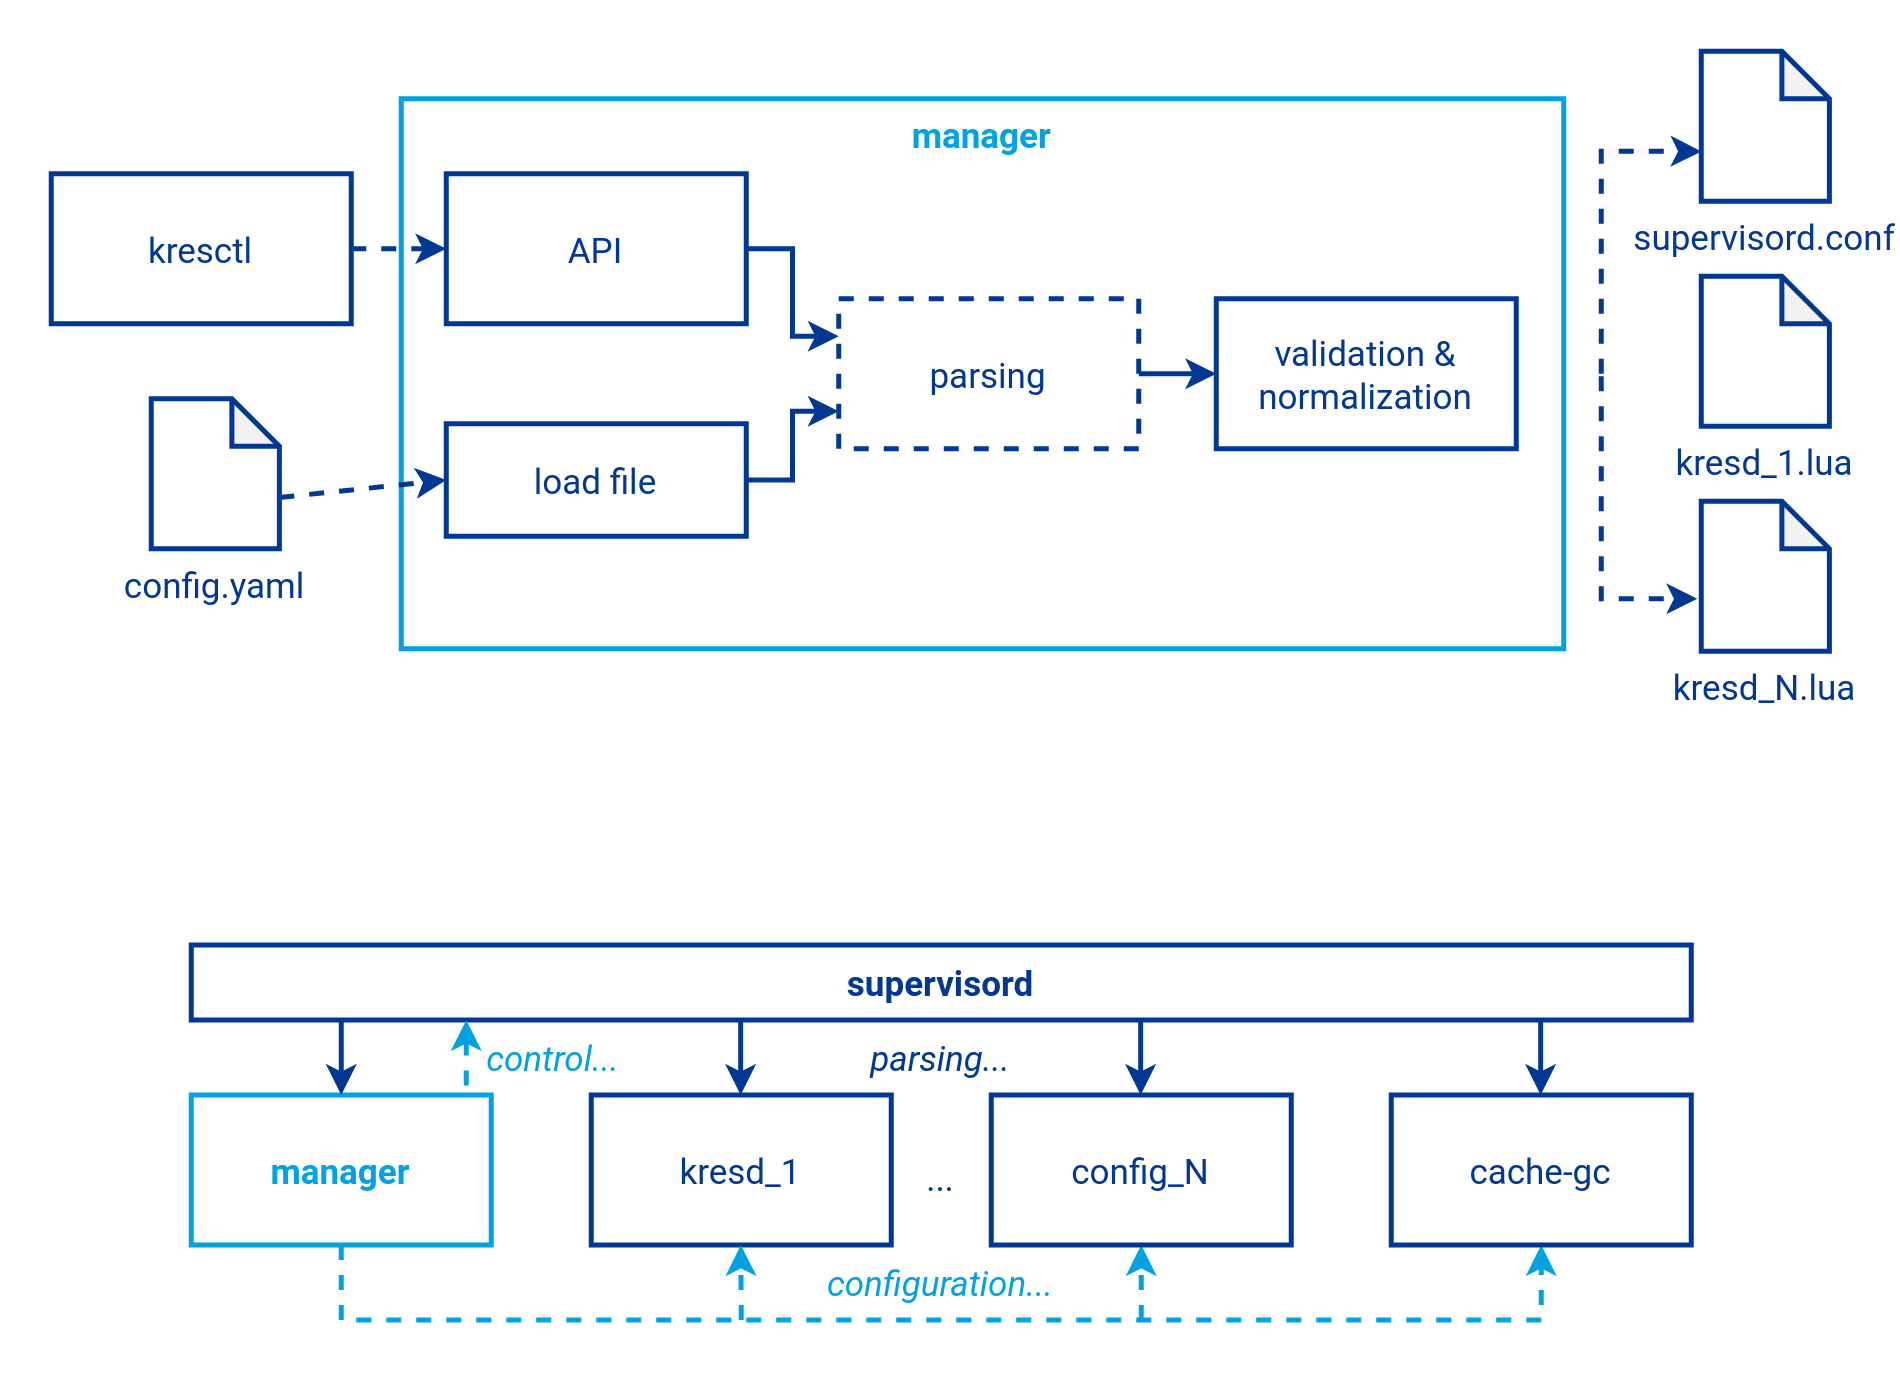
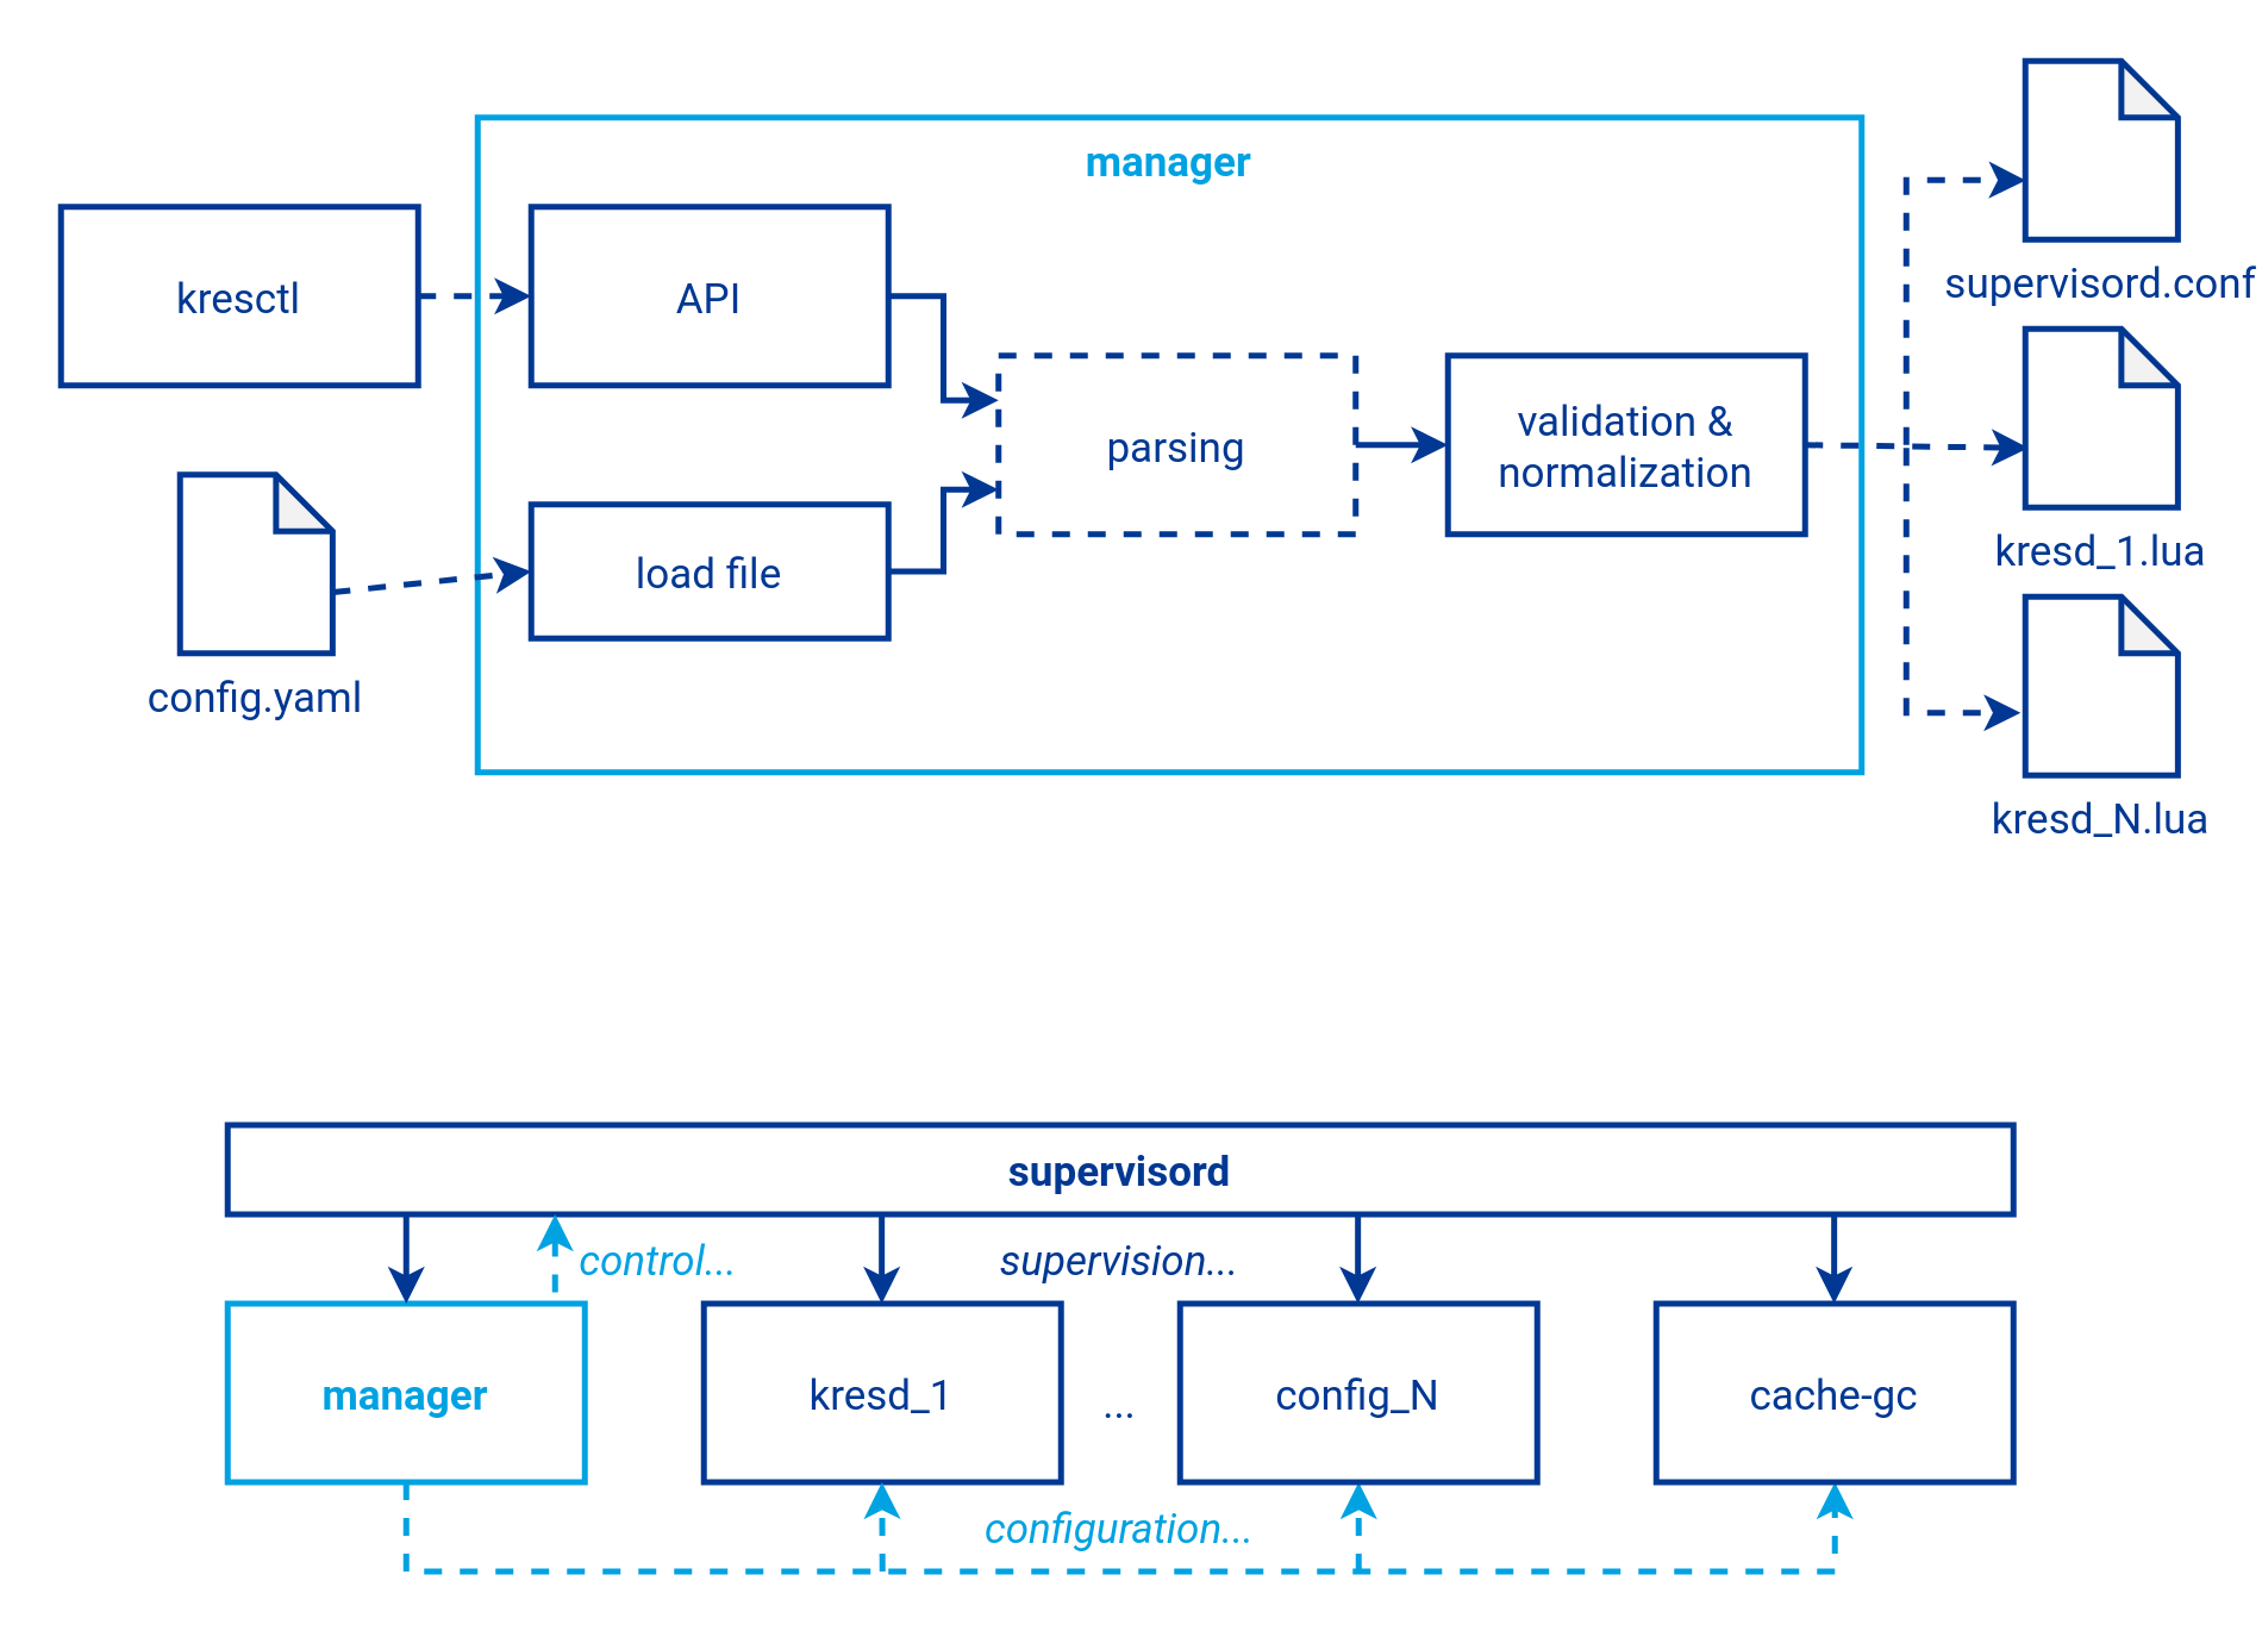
  <mxCell id="0" />
  <mxCell id="1" parent="0" />
  <mxCell id="2" value="manager" style="rounded=0;fillColor=none;verticalAlign=top;strokeWidth=2;strokeColor=#00A2E2;fontFamily=Roboto;fontSource=https%3A%2F%2Ffonts.googleapis.com%2Fcss%3Ffamily%3DRoboto;fontColor=#00A2E2;fontStyle=1;fontSize=14;" vertex="1" parent="1"><mxGeometry x="160" y="39" width="465" height="220" as="geometry" /></mxCell>
  <mxCell id="3" value="" style="edgeStyle=orthogonalEdgeStyle;rounded=0;orthogonalLoop=1;jettySize=auto;entryX=0.5;entryY=1;entryDx=0;entryDy=0;dashed=1;strokeColor=#00a2e2;fontColor=#003893;fontSize=14;strokeWidth=2;fontFamily=Roboto;fontSource=https%3A%2F%2Ffonts.googleapis.com%2Fcss%3Ffamily%3DRoboto;" edge="1" parent="1" target="6"><mxGeometry relative="1" as="geometry"><mxPoint x="456" y="527.5" as="sourcePoint" /></mxGeometry></mxCell>
  <mxCell id="4" value="" style="edgeStyle=orthogonalEdgeStyle;rounded=0;orthogonalLoop=1;jettySize=auto;entryX=0.5;entryY=1;entryDx=0;entryDy=0;dashed=1;strokeColor=#00a2e2;fontColor=#003893;fontSize=14;strokeWidth=2;exitX=0.5;exitY=1;exitDx=0;exitDy=0;fontFamily=Roboto;fontSource=https%3A%2F%2Ffonts.googleapis.com%2Fcss%3Ffamily%3DRoboto;" edge="1" parent="1" source="5" target="8"><mxGeometry relative="1" as="geometry"><mxPoint x="136" y="507.5" as="sourcePoint" /><mxPoint x="616" y="507.5" as="targetPoint" /><Array as="points"><mxPoint x="136" y="527.5" /><mxPoint x="616" y="527.5" /></Array></mxGeometry></mxCell>
  <mxCell id="5" value="manager" style="rounded=0;strokeColor=#00A2E2;fontColor=#00A2E2;fontSize=14;strokeWidth=2;fontFamily=Roboto;fontSource=https%3A%2F%2Ffonts.googleapis.com%2Fcss%3Ffamily%3DRoboto;fontStyle=1;fillColor=none;" vertex="1" parent="1"><mxGeometry x="76" y="437.5" width="120" height="60" as="geometry" /></mxCell>
  <mxCell id="6" value="config_N" style="rounded=0;strokeColor=#003893;fontColor=#003893;fontSize=14;strokeWidth=2;fontFamily=Roboto;fontSource=https%3A%2F%2Ffonts.googleapis.com%2Fcss%3Ffamily%3DRoboto;fillColor=none;" vertex="1" parent="1"><mxGeometry x="396" y="437.5" width="120" height="60" as="geometry" /></mxCell>
  <mxCell id="7" value="..." style="text;align=center;verticalAlign=middle;resizable=0;points=[];autosize=1;strokeColor=none;fillColor=none;fontColor=#003893;fontSize=14;strokeWidth=2;fontFamily=Roboto;fontSource=https%3A%2F%2Ffonts.googleapis.com%2Fcss%3Ffamily%3DRoboto;" vertex="1" parent="1"><mxGeometry x="361" y="455.5" width="30" height="30" as="geometry" /></mxCell>
  <mxCell id="8" value="cache-gc" style="rounded=0;strokeColor=#003893;fontColor=#003893;fontSize=14;strokeWidth=2;fontFamily=Roboto;fontSource=https%3A%2F%2Ffonts.googleapis.com%2Fcss%3Ffamily%3DRoboto;fillColor=none;" vertex="1" parent="1"><mxGeometry x="556" y="437.5" width="120" height="60" as="geometry" /></mxCell>
  <mxCell id="9" value="supervisord" style="rounded=0;strokeColor=#003893;fontColor=#003893;fontSize=14;strokeWidth=2;fontFamily=Roboto;fontSource=https%3A%2F%2Ffonts.googleapis.com%2Fcss%3Ffamily%3DRoboto;fillColor=none;fontStyle=1" vertex="1" parent="1"><mxGeometry x="76" y="377.5" width="600" height="30" as="geometry" /></mxCell>
  <mxCell id="10" value="kresd_1" style="rounded=0;strokeColor=#003893;fontColor=#003893;fontSize=14;strokeWidth=2;fontFamily=Roboto;fontSource=https%3A%2F%2Ffonts.googleapis.com%2Fcss%3Ffamily%3DRoboto;fillColor=none;" vertex="1" parent="1"><mxGeometry x="236" y="437.5" width="120" height="60" as="geometry" /></mxCell>
  <mxCell id="11" value="" style="endArrow=classic;rounded=0;entryX=0.5;entryY=0;entryDx=0;entryDy=0;strokeColor=#003893;fontColor=#003893;fontSize=14;strokeWidth=2;fontFamily=Roboto;fontSource=https%3A%2F%2Ffonts.googleapis.com%2Fcss%3Ffamily%3DRoboto;" edge="1" parent="1" target="5"><mxGeometry width="50" height="50" relative="1" as="geometry"><mxPoint x="136" y="407.5" as="sourcePoint" /><mxPoint x="135.76" y="437.5" as="targetPoint" /></mxGeometry></mxCell>
  <mxCell id="12" value="" style="endArrow=classic;rounded=0;entryX=0.5;entryY=0;entryDx=0;entryDy=0;strokeColor=#003893;fontColor=#003893;fontSize=14;strokeWidth=2;fontFamily=Roboto;fontSource=https%3A%2F%2Ffonts.googleapis.com%2Fcss%3Ffamily%3DRoboto;" edge="1" parent="1"><mxGeometry width="50" height="50" relative="1" as="geometry"><mxPoint x="295.76" y="407.5" as="sourcePoint" /><mxPoint x="295.76" y="437.5" as="targetPoint" /></mxGeometry></mxCell>
  <mxCell id="13" value="" style="endArrow=classic;rounded=0;entryX=0.5;entryY=0;entryDx=0;entryDy=0;strokeColor=#003893;fontColor=#003893;fontSize=14;strokeWidth=2;fontFamily=Roboto;fontSource=https%3A%2F%2Ffonts.googleapis.com%2Fcss%3Ffamily%3DRoboto;" edge="1" parent="1"><mxGeometry width="50" height="50" relative="1" as="geometry"><mxPoint x="455.76" y="407.5" as="sourcePoint" /><mxPoint x="455.76" y="437.5" as="targetPoint" /></mxGeometry></mxCell>
  <mxCell id="14" value="" style="endArrow=classic;rounded=0;entryX=0.5;entryY=0;entryDx=0;entryDy=0;strokeColor=#003893;fontColor=#003893;fontSize=14;strokeWidth=2;fontFamily=Roboto;fontSource=https%3A%2F%2Ffonts.googleapis.com%2Fcss%3Ffamily%3DRoboto;" edge="1" parent="1"><mxGeometry width="50" height="50" relative="1" as="geometry"><mxPoint x="615.76" y="407.5" as="sourcePoint" /><mxPoint x="615.76" y="437.5" as="targetPoint" /></mxGeometry></mxCell>
  <mxCell id="15" value="" style="endArrow=none;dashed=1;rounded=0;startArrow=classic;startFill=1;strokeColor=#00a2e2;fontColor=#003893;fontSize=14;strokeWidth=2;fontFamily=Roboto;fontSource=https%3A%2F%2Ffonts.googleapis.com%2Fcss%3Ffamily%3DRoboto;" edge="1" parent="1"><mxGeometry width="50" height="50" relative="1" as="geometry"><mxPoint x="186" y="407.5" as="sourcePoint" /><mxPoint x="186" y="437.5" as="targetPoint" /></mxGeometry></mxCell>
  <mxCell id="16" value="" style="edgeStyle=orthogonalEdgeStyle;rounded=0;orthogonalLoop=1;jettySize=auto;entryX=0.5;entryY=1;entryDx=0;entryDy=0;dashed=1;strokeColor=#00a2e2;fontColor=#003893;fontSize=14;strokeWidth=2;fontFamily=Roboto;fontSource=https%3A%2F%2Ffonts.googleapis.com%2Fcss%3Ffamily%3DRoboto;" edge="1" parent="1"><mxGeometry relative="1" as="geometry"><mxPoint x="296" y="527.5" as="sourcePoint" /><mxPoint x="295.83" y="497.5" as="targetPoint" /></mxGeometry></mxCell>
  <mxCell id="17" value="configuration..." style="text;align=center;verticalAlign=middle;resizable=0;points=[];autosize=1;strokeColor=none;fillColor=none;fontColor=#00A2E2;fontStyle=2;fontFamily=Roboto;fontSource=https%3A%2F%2Ffonts.googleapis.com%2Fcss%3Ffamily%3DRoboto;fontSize=14;" vertex="1" parent="1"><mxGeometry x="316" y="497.5" width="120" height="30" as="geometry" /></mxCell>
  <mxCell id="18" value="control..." style="text;align=center;verticalAlign=middle;resizable=0;points=[];autosize=1;strokeColor=none;fillColor=none;fontColor=#00A2E2;fontStyle=2;fontFamily=Roboto;fontSource=https%3A%2F%2Ffonts.googleapis.com%2Fcss%3Ffamily%3DRoboto;fontSize=14;" vertex="1" parent="1"><mxGeometry x="181" y="407.5" width="80" height="30" as="geometry" /></mxCell>
  <mxCell id="19" value="load file" style="rounded=0;strokeColor=#003893;fontColor=#003893;fontSize=14;strokeWidth=2;fontFamily=Roboto;fontSource=https%3A%2F%2Ffonts.googleapis.com%2Fcss%3Ffamily%3DRoboto;fillColor=none;" vertex="1" parent="1"><mxGeometry x="178" y="169" width="120" height="45" as="geometry" /></mxCell>
  <mxCell id="20" value="API" style="rounded=0;strokeColor=#003893;fontColor=#003893;fontSize=14;strokeWidth=2;fontFamily=Roboto;fontSource=https%3A%2F%2Ffonts.googleapis.com%2Fcss%3Ffamily%3DRoboto;fillColor=none;" vertex="1" parent="1"><mxGeometry x="178" y="69" width="120" height="60" as="geometry" /></mxCell>
  <mxCell id="21" value="parsing" style="rounded=0;strokeColor=#003893;fontColor=#003893;fontSize=14;strokeWidth=2;fontFamily=Roboto;fontSource=https%3A%2F%2Ffonts.googleapis.com%2Fcss%3Ffamily%3DRoboto;fillColor=none;dashed=1;" vertex="1" parent="1"><mxGeometry x="335" y="119" width="120" height="60" as="geometry" /></mxCell>
+ <mxCell id="22" value="" style="rounded=0;orthogonalLoop=1;jettySize=auto;exitX=1;exitY=0.5;exitDx=0;exitDy=0;strokeWidth=2;strokeColor=#003893;entryX=0.02;entryY=0.667;entryDx=0;entryDy=0;dashed=1;fontFamily=Roboto;fontSource=https%3A%2F%2Ffonts.googleapis.com%2Fcss%3Ffamily%3DRoboto;entryPerimeter=0;" edge="1" parent="1" source="24" target="35"><mxGeometry relative="1" as="geometry"><mxPoint x="670" y="149" as="targetPoint" /></mxGeometry></mxCell>
  <mxCell id="23" value="" style="rounded=0;orthogonalLoop=1;jettySize=auto;strokeWidth=2;strokeColor=#003893;edgeStyle=orthogonalEdgeStyle;dashed=1;fontFamily=Roboto;fontSource=https%3A%2F%2Ffonts.googleapis.com%2Fcss%3Ffamily%3DRoboto;entryX=0.002;entryY=0.668;entryDx=0;entryDy=0;entryPerimeter=0;" edge="1" parent="1" target="33"><mxGeometry relative="1" as="geometry"><mxPoint x="640" y="149" as="sourcePoint" /><mxPoint x="660" y="79" as="targetPoint" /><Array as="points"><mxPoint x="640" y="60" /><mxPoint x="670" y="60" /></Array></mxGeometry></mxCell>
  <mxCell id="24" value="validation &amp;&#10;normalization" style="rounded=0;strokeColor=#003893;fontColor=#003893;fontSize=14;strokeWidth=2;fontFamily=Roboto;fontSource=https%3A%2F%2Ffonts.googleapis.com%2Fcss%3Ffamily%3DRoboto;fillColor=none;" vertex="1" parent="1"><mxGeometry x="486" y="119" width="120" height="60" as="geometry" /></mxCell>
  <mxCell id="25" value="" style="endArrow=classic;rounded=0;entryX=0;entryY=0.25;entryDx=0;entryDy=0;strokeColor=#003893;fontColor=#003893;fontSize=14;strokeWidth=2;fontFamily=Roboto;fontSource=https%3A%2F%2Ffonts.googleapis.com%2Fcss%3Ffamily%3DRoboto;exitX=1;exitY=0.5;exitDx=0;exitDy=0;edgeStyle=orthogonalEdgeStyle;" edge="1" parent="1" source="20" target="21"><mxGeometry width="50" height="50" relative="1" as="geometry"><mxPoint x="335" y="179" as="sourcePoint" /><mxPoint x="224.76" y="369" as="targetPoint" /></mxGeometry></mxCell>
  <mxCell id="26" value="kresctl" style="rounded=0;strokeColor=#003893;fontColor=#003893;fontSize=14;strokeWidth=2;fontFamily=Roboto;fontSource=https%3A%2F%2Ffonts.googleapis.com%2Fcss%3Ffamily%3DRoboto;fillColor=none;" vertex="1" parent="1"><mxGeometry x="20" y="69" width="120" height="60" as="geometry" /></mxCell>
  <mxCell id="27" value="" style="endArrow=classic;rounded=0;strokeColor=#003893;fontColor=#003893;fontSize=14;strokeWidth=2;fontFamily=Roboto;fontSource=https%3A%2F%2Ffonts.googleapis.com%2Fcss%3Ffamily%3DRoboto;exitX=1;exitY=0.5;exitDx=0;exitDy=0;entryX=0;entryY=0.75;entryDx=0;entryDy=0;edgeStyle=orthogonalEdgeStyle;" edge="1" parent="1" source="19" target="21"><mxGeometry width="50" height="50" relative="1" as="geometry"><mxPoint x="290" y="109" as="sourcePoint" /><mxPoint x="320" y="159" as="targetPoint" /></mxGeometry></mxCell>
  <mxCell id="28" value="" style="rounded=0;orthogonalLoop=1;jettySize=auto;strokeWidth=2;strokeColor=#003893;edgeStyle=orthogonalEdgeStyle;dashed=1;fontFamily=Roboto;fontSource=https%3A%2F%2Ffonts.googleapis.com%2Fcss%3Ffamily%3DRoboto;entryX=-0.031;entryY=0.65;entryDx=0;entryDy=0;entryPerimeter=0;" edge="1" parent="1" target="34"><mxGeometry relative="1" as="geometry"><mxPoint x="640" y="150" as="sourcePoint" /><mxPoint x="660" y="259" as="targetPoint" /><Array as="points"><mxPoint x="640" y="239" /></Array></mxGeometry></mxCell>
  <mxCell id="29" value="" style="rounded=0;orthogonalLoop=1;jettySize=auto;exitX=1;exitY=0.5;exitDx=0;exitDy=0;strokeWidth=2;strokeColor=#003893;dashed=1;entryX=0;entryY=0.5;entryDx=0;entryDy=0;fontFamily=Roboto;fontSource=https%3A%2F%2Ffonts.googleapis.com%2Fcss%3Ffamily%3DRoboto;" edge="1" parent="1" source="26" target="20"><mxGeometry relative="1" as="geometry"><mxPoint x="170" y="99" as="targetPoint" /><mxPoint x="140" y="99" as="sourcePoint" /></mxGeometry></mxCell>
  <mxCell id="30" value="" style="rounded=0;orthogonalLoop=1;jettySize=auto;exitX=0;exitY=0;exitDx=51.25;exitDy=39.5;strokeWidth=2;strokeColor=#003893;dashed=1;entryX=0;entryY=0.5;entryDx=0;entryDy=0;exitPerimeter=0;fontFamily=Roboto;fontSource=https%3A%2F%2Ffonts.googleapis.com%2Fcss%3Ffamily%3DRoboto;" edge="1" parent="1" source="32" target="19"><mxGeometry relative="1" as="geometry"><mxPoint x="185" y="109" as="targetPoint" /><mxPoint x="140" y="199" as="sourcePoint" /></mxGeometry></mxCell>
  <mxCell id="31" value="" style="endArrow=classic;rounded=0;strokeColor=#003893;fontColor=#003893;fontSize=14;strokeWidth=2;fontFamily=Roboto;fontSource=https%3A%2F%2Ffonts.googleapis.com%2Fcss%3Ffamily%3DRoboto;exitX=1;exitY=0.5;exitDx=0;exitDy=0;entryX=0;entryY=0.5;entryDx=0;entryDy=0;" edge="1" parent="1" source="21" target="24"><mxGeometry width="50" height="50" relative="1" as="geometry"><mxPoint x="305" y="209" as="sourcePoint" /><mxPoint x="345" y="174" as="targetPoint" /></mxGeometry></mxCell>
  <mxCell id="32" value="config.yaml" style="shape=note;backgroundOutline=1;darkOpacity=0.05;fillColor=none;strokeColor=#003893;fontSize=14;fontColor=#003893;strokeWidth=2;verticalAlign=top;labelPosition=center;verticalLabelPosition=bottom;align=center;fontFamily=Roboto;fontSource=https%3A%2F%2Ffonts.googleapis.com%2Fcss%3Ffamily%3DRoboto;size=19;" vertex="1" parent="1"><mxGeometry x="60" y="159" width="51.25" height="60" as="geometry" /></mxCell>
  <mxCell id="33" value="supervisord.conf" style="shape=note;backgroundOutline=1;darkOpacity=0.05;fillColor=none;strokeColor=#003893;fontSize=14;fontColor=#003893;strokeWidth=2;verticalAlign=top;labelPosition=center;verticalLabelPosition=bottom;align=center;fontFamily=Roboto;fontSource=https%3A%2F%2Ffonts.googleapis.com%2Fcss%3Ffamily%3DRoboto;size=19;" vertex="1" parent="1"><mxGeometry x="680" y="20" width="51.25" height="60" as="geometry" /></mxCell>
  <mxCell id="34" value="kresd_N.lua" style="shape=note;backgroundOutline=1;darkOpacity=0.05;fillColor=none;strokeColor=#003893;fontSize=14;fontColor=#003893;strokeWidth=2;verticalAlign=top;labelPosition=center;verticalLabelPosition=bottom;align=center;fontFamily=Roboto;fontSource=https%3A%2F%2Ffonts.googleapis.com%2Fcss%3Ffamily%3DRoboto;size=19;" vertex="1" parent="1"><mxGeometry x="680" y="200" width="51.25" height="60" as="geometry" /></mxCell>
  <mxCell id="35" value="kresd_1.lua" style="shape=note;backgroundOutline=1;darkOpacity=0.05;fillColor=none;strokeColor=#003893;fontSize=14;fontColor=#003893;strokeWidth=2;verticalAlign=top;labelPosition=center;verticalLabelPosition=bottom;align=center;fontFamily=Roboto;fontSource=https%3A%2F%2Ffonts.googleapis.com%2Fcss%3Ffamily%3DRoboto;size=19;" vertex="1" parent="1"><mxGeometry x="680" y="110" width="51.25" height="60" as="geometry" /></mxCell>
- <mxCell id="36" value="parsing..." style="text;align=center;verticalAlign=middle;resizable=0;points=[];autosize=1;strokeColor=none;fillColor=none;fontColor=#003893;fontStyle=2;fontFamily=Roboto;fontSource=https%3A%2F%2Ffonts.googleapis.com%2Fcss%3Ffamily%3DRoboto;fontSize=14;" vertex="1" parent="1"><mxGeometry x="321" y="407.5" width="110" height="30" as="geometry" /></mxCell>
+ <mxCell id="36" value="supervision..." style="text;align=center;verticalAlign=middle;resizable=0;points=[];autosize=1;strokeColor=none;fillColor=none;fontColor=#003893;fontStyle=2;fontFamily=Roboto;fontSource=https%3A%2F%2Ffonts.googleapis.com%2Fcss%3Ffamily%3DRoboto;fontSize=14;" vertex="1" parent="1"><mxGeometry x="321" y="407.5" width="110" height="30" as="geometry" /></mxCell>
